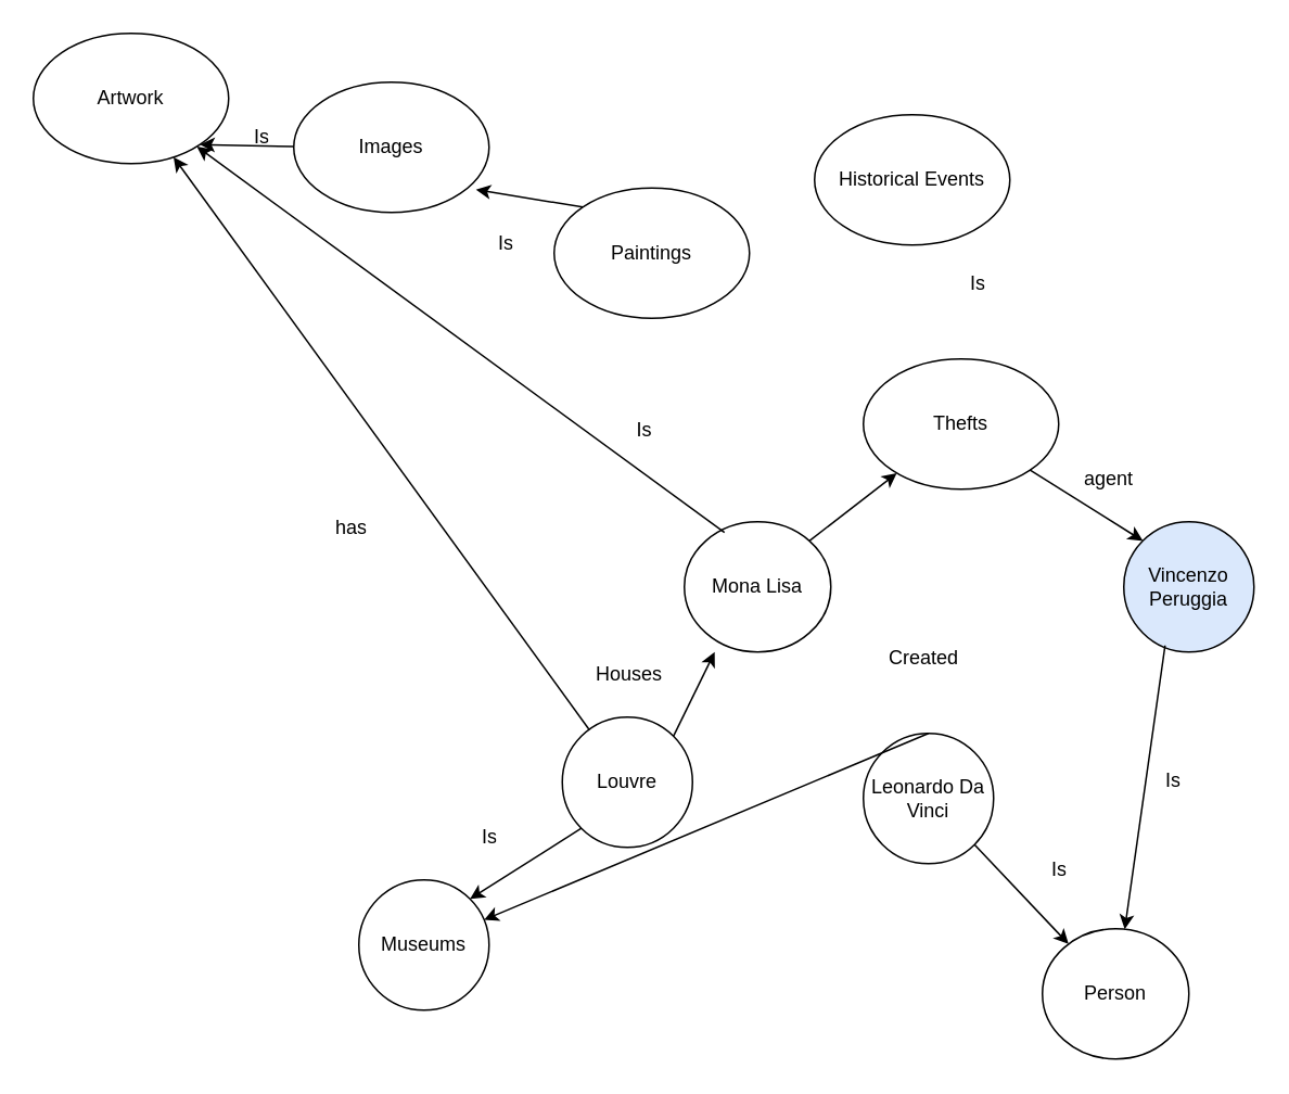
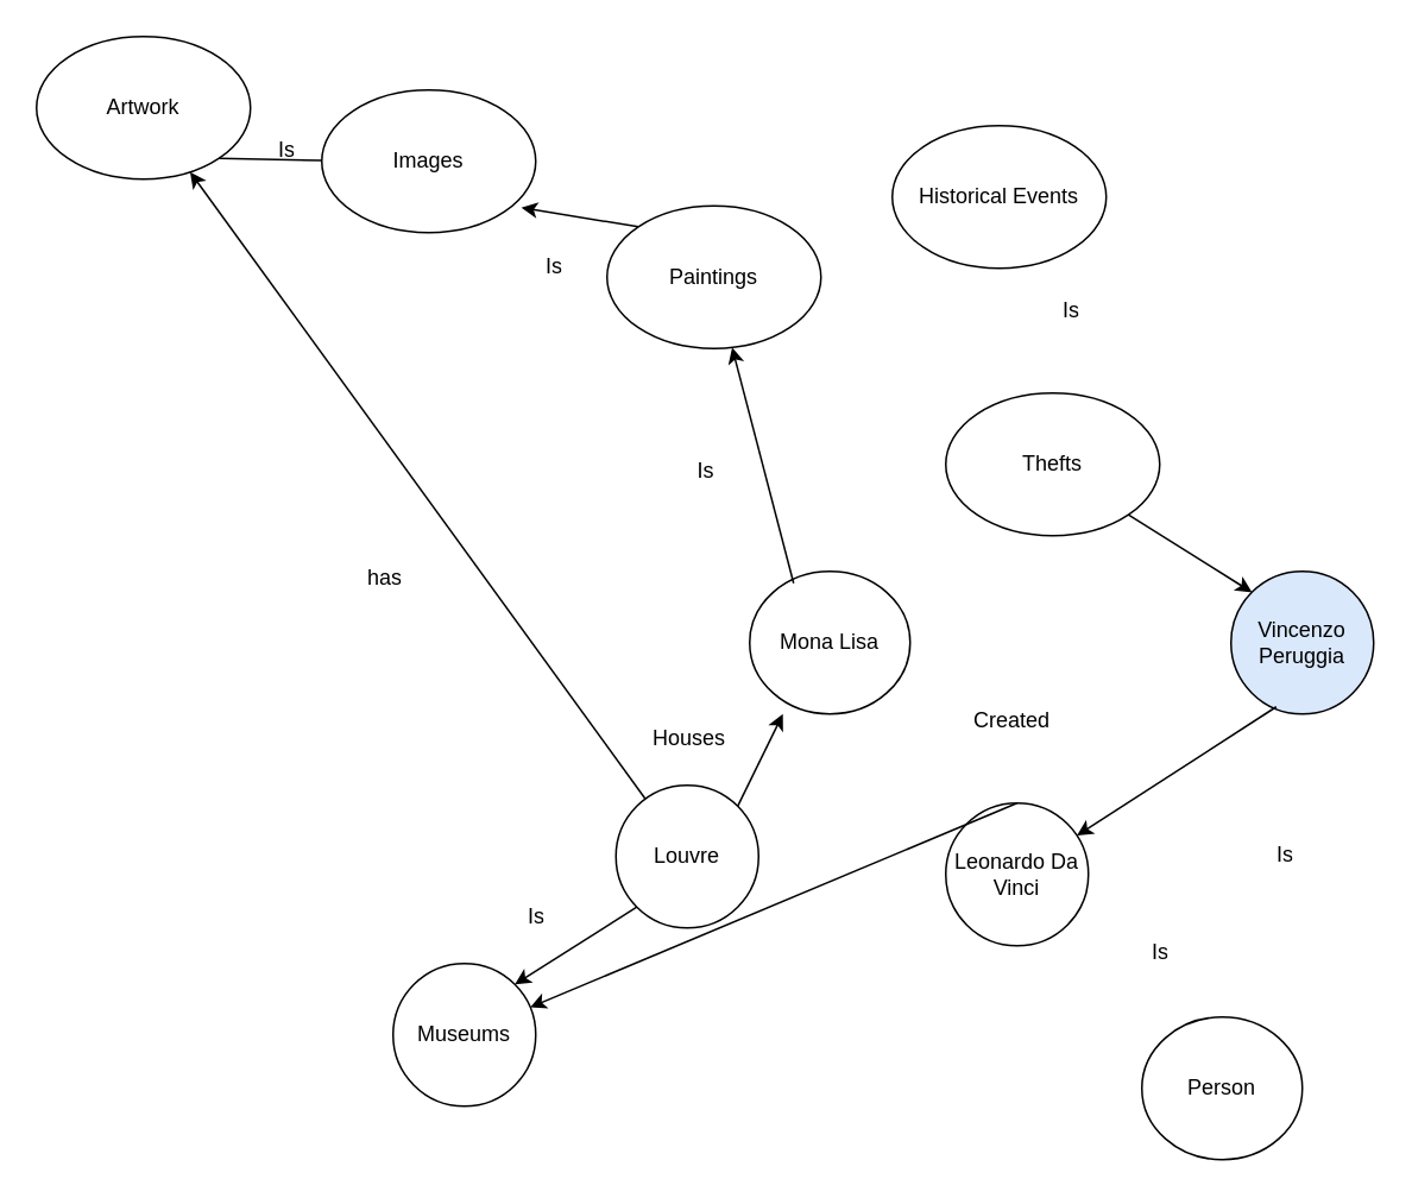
  <mxCell id="0" />
  <mxCell id="1" parent="0" />
  <mxCell id="2" value="Mona Lisa" style="ellipse;whiteSpace=wrap;html=1;" vertex="1" parent="1"><mxGeometry x="420" y="320" width="90" height="80" as="geometry" /></mxCell>
  <mxCell id="3" value="Leonardo Da Vinci" style="ellipse;whiteSpace=wrap;html=1;" vertex="1" parent="1"><mxGeometry x="530" y="450" width="80" height="80" as="geometry" /></mxCell>
  <mxCell id="4" value="Louvre" style="ellipse;whiteSpace=wrap;html=1;" vertex="1" parent="1"><mxGeometry x="345" y="440" width="80" height="80" as="geometry" /></mxCell>
  <mxCell id="5" value="Historical Events" style="ellipse;whiteSpace=wrap;html=1;" vertex="1" parent="1"><mxGeometry x="500" y="70" width="120" height="80" as="geometry" /></mxCell>
  <mxCell id="6" value="Paintings" style="ellipse;whiteSpace=wrap;html=1;" vertex="1" parent="1"><mxGeometry x="340" y="115" width="120" height="80" as="geometry" /></mxCell>
  <mxCell id="7" value="Images" style="ellipse;whiteSpace=wrap;html=1;" vertex="1" parent="1"><mxGeometry x="180" y="50" width="120" height="80" as="geometry" /></mxCell>
  <mxCell id="8" value="Artwork" style="ellipse;whiteSpace=wrap;html=1;" vertex="1" parent="1"><mxGeometry x="20" y="20" width="120" height="80" as="geometry" /></mxCell>
  <mxCell id="9" value="Thefts" style="ellipse;whiteSpace=wrap;html=1;" vertex="1" parent="1"><mxGeometry x="530" y="220" width="120" height="80" as="geometry" /></mxCell>
  <mxCell id="10" value="Museums" style="ellipse;whiteSpace=wrap;html=1;" vertex="1" parent="1"><mxGeometry x="220" y="540" width="80" height="80" as="geometry" /></mxCell>
  <mxCell id="11" value="Person" style="ellipse;whiteSpace=wrap;html=1;" vertex="1" parent="1"><mxGeometry x="640" y="570" width="90" height="80" as="geometry" /></mxCell>
  <mxCell id="12" value="" style="endArrow=classic;html=1;rounded=0;exitX=0.5;exitY=0;exitDx=0;exitDy=0;" edge="1" parent="1" source="3" target="10"><mxGeometry width="50" height="50" relative="1" as="geometry"><mxPoint x="450" y="350" as="sourcePoint" /><mxPoint x="500" y="300" as="targetPoint" /></mxGeometry></mxCell>
  <mxCell id="13" value="Created" style="text;strokeColor=none;fillColor=none;spacingLeft=4;spacingRight=4;overflow=hidden;rotatable=0;points=[[0,0.5],[1,0.5]];portConstraint=eastwest;fontSize=12;whiteSpace=wrap;html=1;" vertex="1" parent="1"><mxGeometry x="540" y="390" width="70" height="30" as="geometry" /></mxCell>
  <mxCell id="14" value="" style="endArrow=classic;html=1;rounded=0;exitX=1;exitY=0;exitDx=0;exitDy=0;entryX=0.207;entryY=1;entryDx=0;entryDy=0;entryPerimeter=0;" edge="1" parent="1" source="4" target="2"><mxGeometry width="50" height="50" relative="1" as="geometry"><mxPoint x="760" y="440" as="sourcePoint" /><mxPoint x="810" y="390" as="targetPoint" /></mxGeometry></mxCell>
  <mxCell id="15" value="Houses" style="text;strokeColor=none;fillColor=none;spacingLeft=4;spacingRight=4;overflow=hidden;rotatable=0;points=[[0,0.5],[1,0.5]];portConstraint=eastwest;fontSize=12;whiteSpace=wrap;html=1;" vertex="1" parent="1"><mxGeometry x="360" y="400" width="70" height="30" as="geometry" /></mxCell>
  <mxCell id="16" value="" style="endArrow=classic;html=1;rounded=0;entryX=1;entryY=0;entryDx=0;entryDy=0;exitX=0;exitY=1;exitDx=0;exitDy=0;" edge="1" parent="1" source="4" target="10"><mxGeometry width="50" height="50" relative="1" as="geometry"><mxPoint x="760" y="440" as="sourcePoint" /><mxPoint x="810" y="390" as="targetPoint" /></mxGeometry></mxCell>
- <mxCell id="17" value="" style="endArrow=classic;html=1;rounded=0;exitX=1;exitY=1;exitDx=0;exitDy=0;" edge="1" parent="1" source="3" target="11"><mxGeometry width="50" height="50" relative="1" as="geometry"><mxPoint x="760" y="440" as="sourcePoint" /><mxPoint x="810" y="390" as="targetPoint" /></mxGeometry></mxCell>
  <mxCell id="18" value="Is" style="text;strokeColor=none;fillColor=none;spacingLeft=4;spacingRight=4;overflow=hidden;rotatable=0;points=[[0,0.5],[1,0.5]];portConstraint=eastwest;fontSize=12;whiteSpace=wrap;html=1;" vertex="1" parent="1"><mxGeometry x="290" y="500" width="30" height="30" as="geometry" /></mxCell>
  <mxCell id="19" value="Is" style="text;strokeColor=none;fillColor=none;spacingLeft=4;spacingRight=4;overflow=hidden;rotatable=0;points=[[0,0.5],[1,0.5]];portConstraint=eastwest;fontSize=12;whiteSpace=wrap;html=1;" vertex="1" parent="1"><mxGeometry x="640" y="520" width="30" height="30" as="geometry" /></mxCell>
- <mxCell id="20" value="" style="endArrow=classic;html=1;rounded=0;exitX=0.274;exitY=0.083;exitDx=0;exitDy=0;exitPerimeter=0;" edge="1" parent="1" source="2" target="8"><mxGeometry width="50" height="50" relative="1" as="geometry"><mxPoint x="760" y="440" as="sourcePoint" /><mxPoint x="810" y="390" as="targetPoint" /></mxGeometry></mxCell>
- <mxCell id="21" value="" style="endArrow=classic;html=1;rounded=0;exitX=1;exitY=0;exitDx=0;exitDy=0;" edge="1" parent="1" source="2" target="9"><mxGeometry width="50" height="50" relative="1" as="geometry"><mxPoint x="760" y="440" as="sourcePoint" /><mxPoint x="810" y="390" as="targetPoint" /></mxGeometry></mxCell>
+ <mxCell id="20" value="" style="endArrow=classic;html=1;rounded=0;exitX=0.274;exitY=0.083;exitDx=0;exitDy=0;exitPerimeter=0;" edge="1" parent="1" source="2" target="6"><mxGeometry width="50" height="50" relative="1" as="geometry"><mxPoint x="760" y="440" as="sourcePoint" /><mxPoint x="810" y="390" as="targetPoint" /></mxGeometry></mxCell>
  <mxCell id="22" value="Vincenzo Peruggia" style="ellipse;whiteSpace=wrap;html=1;aspect=fixed;fillColor=#dae8fc;" vertex="1" parent="1"><mxGeometry x="690" y="320" width="80" height="80" as="geometry" /></mxCell>
  <mxCell id="23" value="" style="endArrow=classic;html=1;rounded=0;exitX=1;exitY=1;exitDx=0;exitDy=0;entryX=0;entryY=0;entryDx=0;entryDy=0;" edge="1" parent="1" source="9" target="22"><mxGeometry width="50" height="50" relative="1" as="geometry"><mxPoint x="760" y="440" as="sourcePoint" /><mxPoint x="810" y="390" as="targetPoint" /></mxGeometry></mxCell>
  <mxCell id="24" value="Is" style="text;strokeColor=none;fillColor=none;spacingLeft=4;spacingRight=4;overflow=hidden;rotatable=0;points=[[0,0.5],[1,0.5]];portConstraint=eastwest;fontSize=12;whiteSpace=wrap;html=1;" vertex="1" parent="1"><mxGeometry x="590" y="160" width="30" height="30" as="geometry" /></mxCell>
- <mxCell id="25" value="" style="endArrow=classic;html=1;rounded=0;exitX=0.317;exitY=0.95;exitDx=0;exitDy=0;exitPerimeter=0;" edge="1" parent="1" source="22" target="11"><mxGeometry width="50" height="50" relative="1" as="geometry"><mxPoint x="760" y="440" as="sourcePoint" /><mxPoint x="810" y="390" as="targetPoint" /></mxGeometry></mxCell>
+ <mxCell id="25" value="" style="endArrow=classic;html=1;rounded=0;exitX=0.317;exitY=0.95;exitDx=0;exitDy=0;exitPerimeter=0;" edge="1" parent="1" source="22" target="3"><mxGeometry width="50" height="50" relative="1" as="geometry"><mxPoint x="760" y="440" as="sourcePoint" /><mxPoint x="810" y="390" as="targetPoint" /></mxGeometry></mxCell>
  <mxCell id="26" value="Is" style="text;strokeColor=none;fillColor=none;spacingLeft=4;spacingRight=4;overflow=hidden;rotatable=0;points=[[0,0.5],[1,0.5]];portConstraint=eastwest;fontSize=12;whiteSpace=wrap;html=1;" vertex="1" parent="1"><mxGeometry x="710" y="465" width="30" height="30" as="geometry" /></mxCell>
  <mxCell id="27" value="" style="endArrow=classic;html=1;rounded=0;exitX=0;exitY=0;exitDx=0;exitDy=0;entryX=0.933;entryY=0.825;entryDx=0;entryDy=0;entryPerimeter=0;" edge="1" parent="1" source="6" target="7"><mxGeometry width="50" height="50" relative="1" as="geometry"><mxPoint x="760" y="440" as="sourcePoint" /><mxPoint x="360" y="140" as="targetPoint" /></mxGeometry></mxCell>
- <mxCell id="28" value="" style="endArrow=classic;html=1;rounded=0;entryX=1;entryY=1;entryDx=0;entryDy=0;" edge="1" parent="1" source="7" target="8"><mxGeometry width="50" height="50" relative="1" as="geometry"><mxPoint x="760" y="440" as="sourcePoint" /><mxPoint x="810" y="390" as="targetPoint" /></mxGeometry></mxCell>
+ <mxCell id="28" value="" style="endArrow=none;html=1;rounded=0;entryX=1;entryY=1;entryDx=0;entryDy=0;" edge="1" parent="1" source="7" target="8"><mxGeometry width="50" height="50" relative="1" as="geometry"><mxPoint x="760" y="440" as="sourcePoint" /><mxPoint x="810" y="390" as="targetPoint" /></mxGeometry></mxCell>
  <mxCell id="29" value="Is" style="text;strokeColor=none;fillColor=none;spacingLeft=4;spacingRight=4;overflow=hidden;rotatable=0;points=[[0,0.5],[1,0.5]];portConstraint=eastwest;fontSize=12;whiteSpace=wrap;html=1;" vertex="1" parent="1"><mxGeometry x="385" y="250" width="30" height="30" as="geometry" /></mxCell>
  <mxCell id="30" value="Is" style="text;strokeColor=none;fillColor=none;spacingLeft=4;spacingRight=4;overflow=hidden;rotatable=0;points=[[0,0.5],[1,0.5]];portConstraint=eastwest;fontSize=12;whiteSpace=wrap;html=1;" vertex="1" parent="1"><mxGeometry x="300" y="135" width="30" height="30" as="geometry" /></mxCell>
  <mxCell id="31" value="Is" style="text;strokeColor=none;fillColor=none;spacingLeft=4;spacingRight=4;overflow=hidden;rotatable=0;points=[[0,0.5],[1,0.5]];portConstraint=eastwest;fontSize=12;whiteSpace=wrap;html=1;" vertex="1" parent="1"><mxGeometry x="150" y="70" width="30" height="30" as="geometry" /></mxCell>
- <mxCell id="32" value="agent" style="text;strokeColor=none;fillColor=none;spacingLeft=4;spacingRight=4;overflow=hidden;rotatable=0;points=[[0,0.5],[1,0.5]];portConstraint=eastwest;fontSize=12;whiteSpace=wrap;html=1;" vertex="1" parent="1"><mxGeometry x="660" y="280" width="40" height="30" as="geometry" /></mxCell>
  <mxCell id="33" value="" style="endArrow=classic;html=1;rounded=0;" edge="1" parent="1" source="4" target="8"><mxGeometry width="50" height="50" relative="1" as="geometry"><mxPoint x="760" y="440" as="sourcePoint" /><mxPoint x="810" y="390" as="targetPoint" /></mxGeometry></mxCell>
  <mxCell id="34" value="has" style="text;strokeColor=none;fillColor=none;spacingLeft=4;spacingRight=4;overflow=hidden;rotatable=0;points=[[0,0.5],[1,0.5]];portConstraint=eastwest;fontSize=12;whiteSpace=wrap;html=1;" vertex="1" parent="1"><mxGeometry x="200" y="310" width="30" height="30" as="geometry" /></mxCell>
